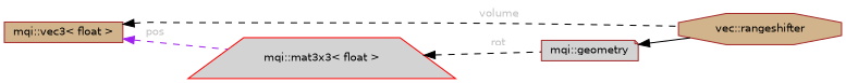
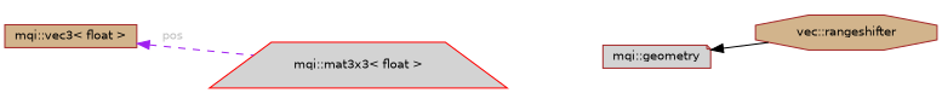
  digraph {
    rankdir=LR
    node [color=brown fillcolor=tan fontname=Helvetica fontsize=10 style=filled]
    edge [color=black dir=back fontname=Helvetica fontsize=10 labelfontname=Helvetica labelfontsize=10 style=dashed fontcolor=grey]
    n1 [fontcolor=black height=0.2 label="vec::rangeshifter" shape=octagon width=0.4]
    n2 [fillcolor=lightgrey height=0.2 label="mqi::geometry" shape=note width=0.4]
    n3 [height=0.2 label="mqi::vec3\< float \>" shape=box width=0.4]
    n4 [color=red fillcolor=lightgrey height=0.2 label="mqi::mat3x3\< float \>" shape=trapezium width=0.4]
    n2 -> n1 [style=solid fontcolor=""]
-   n3 -> n1 [label=<<TABLE CELLBORDER="0" BORDER="0"><TR><TD VALIGN="top" ALIGN="LEFT" CELLPADDING="1" CELLSPACING="0">volume</TD></TR> </TABLE>>]
    n3 -> n4 [color=purple label=<<TABLE CELLBORDER="0" BORDER="0"><TR><TD VALIGN="top" ALIGN="LEFT" CELLPADDING="1" CELLSPACING="0">pos</TD></TR> </TABLE>>]
-   n4 -> n2 [label=<<TABLE CELLBORDER="0" BORDER="0"><TR><TD VALIGN="top" ALIGN="LEFT" CELLPADDING="1" CELLSPACING="0">rot</TD></TR> </TABLE>>]
  }
